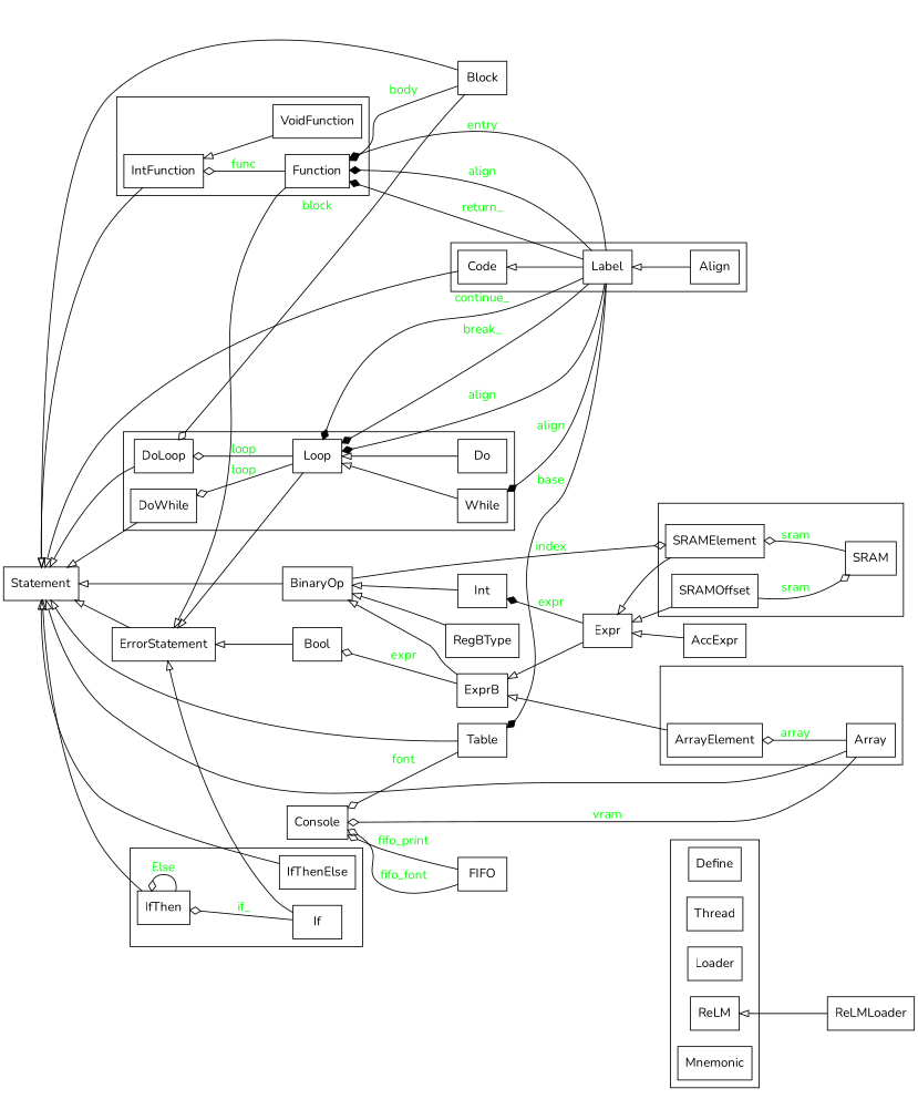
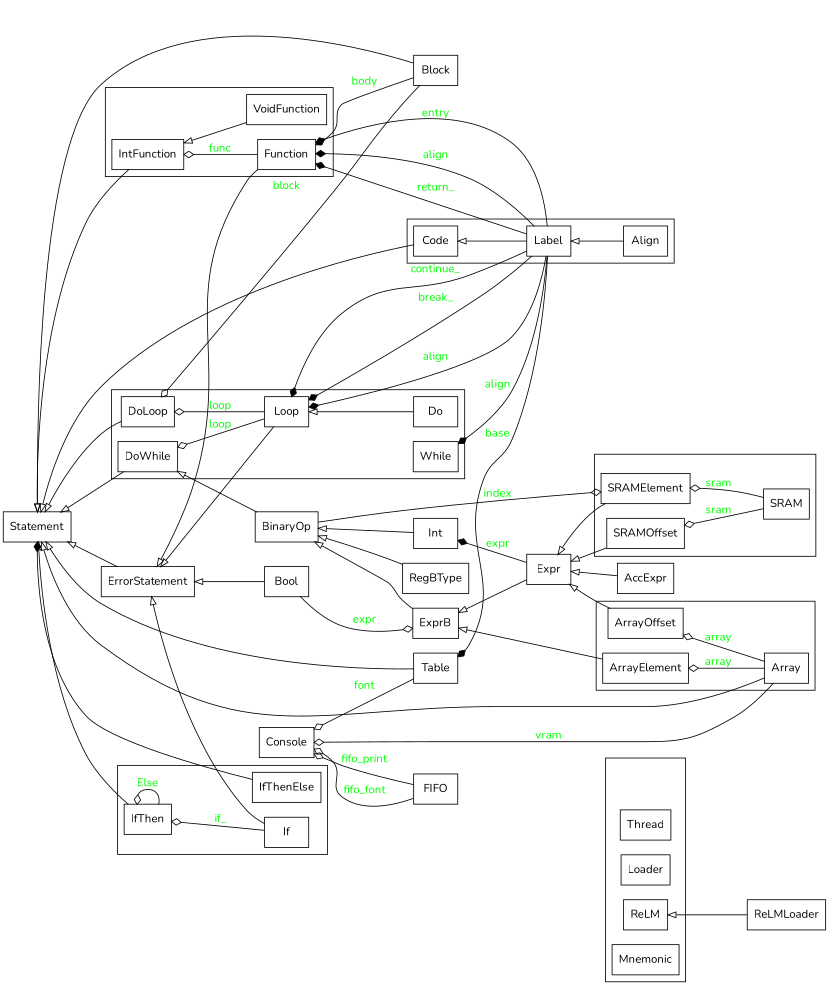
  digraph {
    fontname=Nunito
    rankdir=RL
    node [color=black fontcolor=black fontname=Nunito shape=record style=solid]
    edge [arrowhead=empty arrowtail=none fontname=Nunito]
-   n1 [label=<Define>]
    n2 [label=<Thread>]
    n3 [label=<Loader>]
    n4 [label=<ReLM>]
    n5 [label=<Mnemonic>]
    n6 [label=<Array>]
    n7 [label=<ArrayElement>]
+   n8 [label=<ArrayOffset>]
    n9 [label=<Code>]
    n10 [label=<Label>]
    n11 [label=<Align>]
    n12 [label=<If>]
    n13 [label=<IfThen>]
    n14 [label=<IfThenElse>]
    n15 [label=<SRAM>]
    n16 [label=<SRAMElement>]
    n17 [label=<SRAMOffset>]
    n18 [label=<Function>]
    n19 [label=<IntFunction>]
    n20 [label=<VoidFunction>]
    n21 [label=<Do>]
    n22 [label=<DoLoop>]
    n23 [label=<DoWhile>]
    n24 [label=<Loop>]
    n25 [label=<While>]
    n26 [label=<Statement>]
    n27 [label=<Console>]
    n28 [label=<ExprB>]
    n29 [label=<Expr>]
    n30 [label=<Table>]
    n31 [label=<ErrorStatement>]
    n32 [label=<AccExpr>]
    n33 [label=<Int>]
    n34 [label=<RegBType>]
    n35 [label=<BinaryOp>]
    n36 [label=<Bool>]
    n37 [label=<FIFO>]
    n38 [label=<Block>]
    n39 [label=<ReLMLoader>]
    subgraph cluster_1 {
-     n1
      n2
      n3
      n4
      n5
    }
    subgraph cluster_2 {
      n6
      n7
+     n8
    }
    subgraph cluster_3 {
      n9
      n10
      n11
    }
    subgraph cluster_4 {
      n12
      n13
      n14
    }
    subgraph cluster_5 {
      n15
      n16
      n17
    }
    subgraph cluster_6 {
      n18
      n19
      n20
    }
    subgraph cluster_7 {
      n21
      n22
      n23
      n24
      n25
    }
    n6 -> n7 [arrowhead=odiamond fontcolor=green label=array style=solid]
+   n6 -> n8 [arrowhead=odiamond fontcolor=green label=array style=solid]
    n6 -> n26
    n6 -> n27 [arrowhead=odiamond fontcolor=green label=vram style=solid]
    n7 -> n28
+   n8 -> n29
    n9 -> n26
    n10 -> n9
    n10 -> n18 [arrowhead=diamond fontcolor=green label=entry style=solid]
    n10 -> n18 [arrowhead=diamond fontcolor=green label=return_ style=solid]
    n10 -> n18 [arrowhead=diamond fontcolor=green label=align style=solid]
    n10 -> n24 [arrowhead=diamond fontcolor=green label=continue_ style=solid]
    n10 -> n24 [arrowhead=diamond fontcolor=green label=align style=solid]
    n10 -> n24 [arrowhead=diamond fontcolor=green label=break_ style=solid]
    n10 -> n25 [arrowhead=diamond fontcolor=green label=align style=solid]
    n10 -> n30 [arrowhead=diamond fontcolor=green label=base style=solid]
    n11 -> n10
    n12 -> n13 [arrowhead=odiamond fontcolor=green label=if_ style=solid]
    n12 -> n31
    n13 -> n13 [arrowhead=odiamond fontcolor=green label=Else style=solid]
    n13 -> n26
-   n14 -> n26
+   n14 -> n26 [arrowhead=diamond]
    n15 -> n16 [arrowhead=odiamond fontcolor=green label=sram style=solid]
-   n17 -> n15 [arrowhead=odiamond fontcolor=green label=sram style=solid]
+   n15 -> n17 [arrowhead=odiamond fontcolor=green label=sram style=solid]
    n16 -> n29
    n17 -> n29
    n18 -> n19 [arrowhead=odiamond fontcolor=green label=func style=solid]
    n18 -> n31
    n19 -> n26
    n20 -> n19
    n21 -> n24
    n22 -> n26
    n23 -> n26
    n24 -> n22 [arrowhead=odiamond fontcolor=green label=loop style=solid]
    n24 -> n23 [arrowhead=odiamond fontcolor=green label=loop style=solid]
    n24 -> n31
-   n25 -> n24
    n28 -> n35
-   n28 -> n36 [arrowhead=odiamond fontcolor=green label=expr style=solid]
+   n36 -> n28 [arrowhead=odiamond fontcolor=green label=expr style=solid]
    n29 -> n28
    n29 -> n33 [arrowhead=diamond fontcolor=green label=expr style=solid]
    n30 -> n26
    n30 -> n27 [arrowhead=odiamond fontcolor=green label=font style=solid]
    n31 -> n26
    n32 -> n29
    n33 -> n35
    n34 -> n35
    n35 -> n16 [arrowhead=odiamond fontcolor=green label=index style=solid]
-   n35 -> n26
+   n35 -> n23
    n36 -> n31 [weight=10000]
    n37 -> n27 [arrowhead=odiamond fontcolor=green label=fifo_font style=solid]
    n37 -> n27 [arrowhead=odiamond fontcolor=green label=fifo_print style=solid]
    n38 -> n18 [arrowhead=diamond fontcolor=green label=body style=solid]
    n38 -> n22 [arrowhead=odiamond fontcolor=green label=block style=solid]
    n38 -> n26
    n39 -> n4
  }
